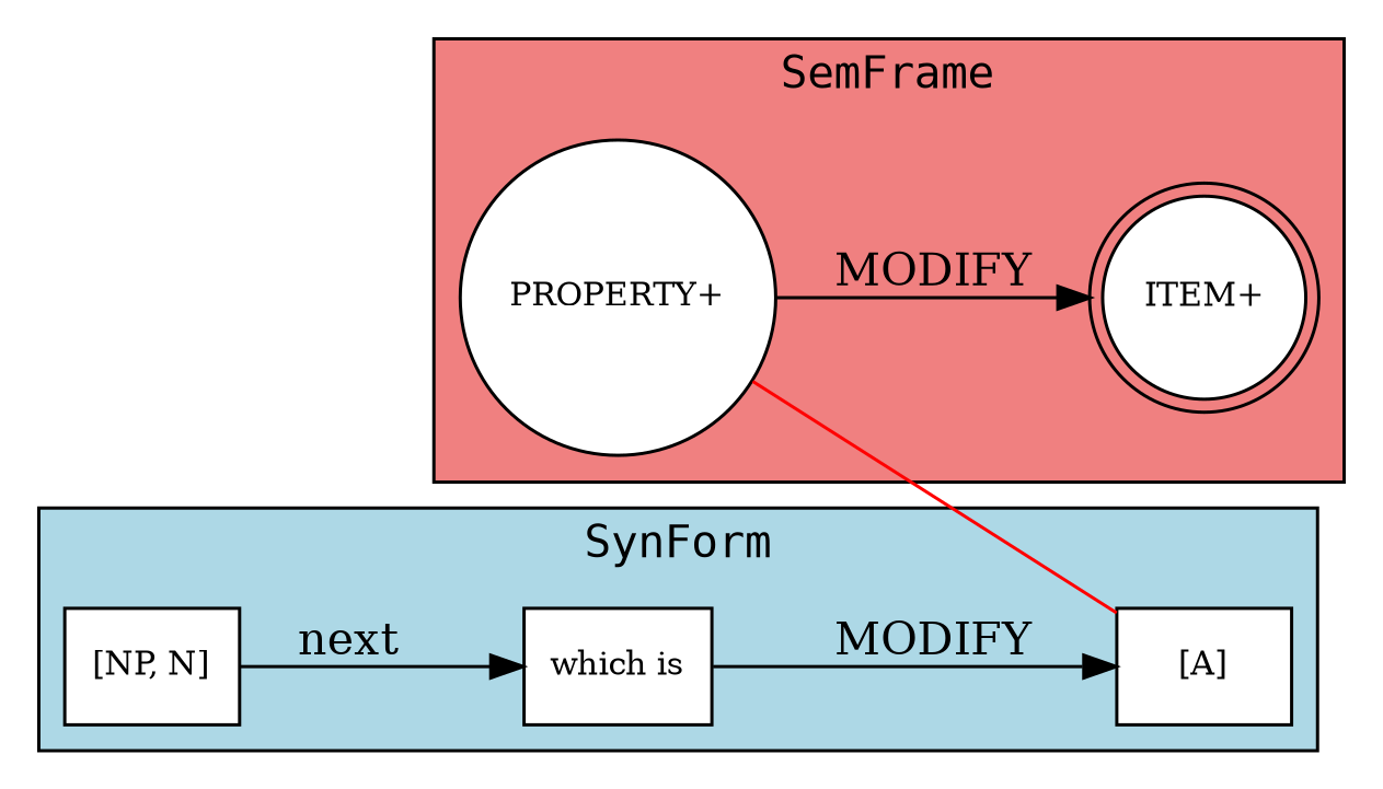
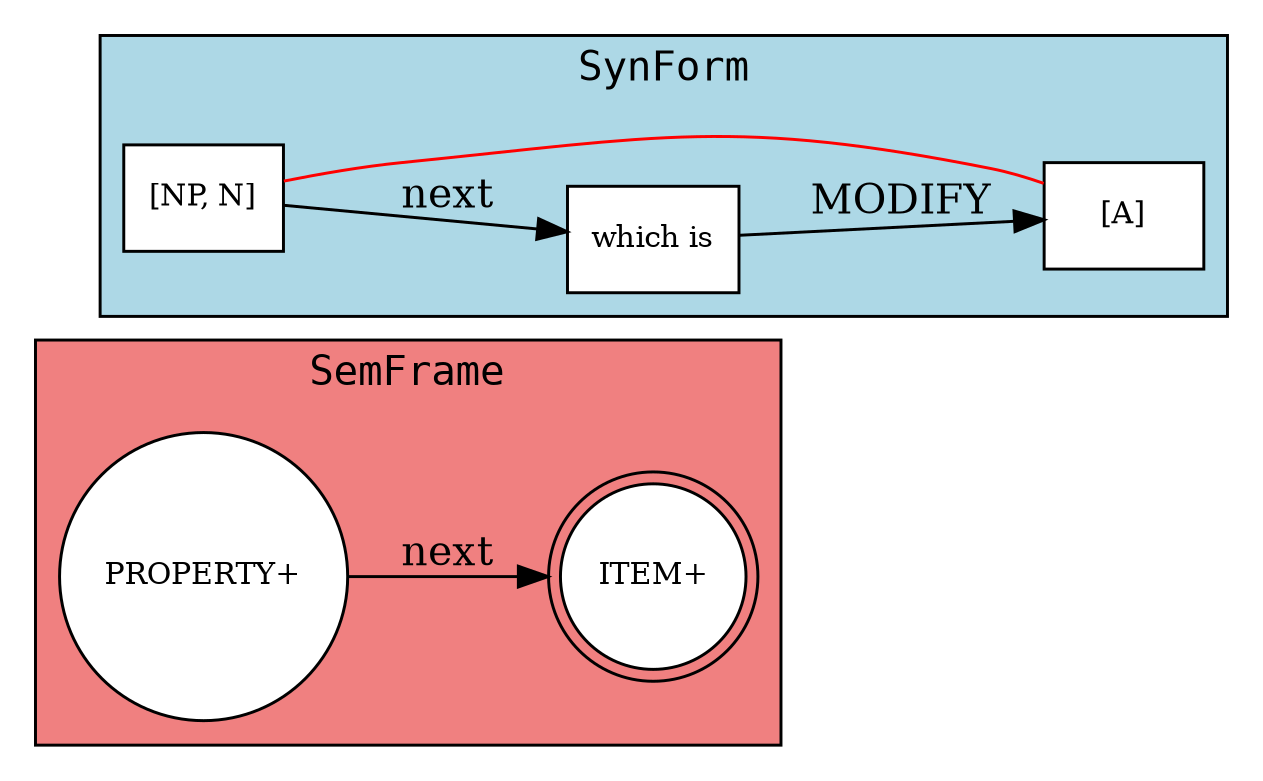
  digraph {
    fontname=consolas
    rankdir=LR
    node [fillcolor=white fontsize=10 shape=box style=filled]
    n1 [color=black label="ITEM+" shape=doublecircle]
    n2 [color=black label="PROPERTY+" shape=circle]
    n3 [label="[NP, N]"]
    n4 [label="which is"]
    n5 [label="[A]"]
    subgraph cluster_1 {
      bgcolor=lightcoral
      label=SemFrame
      n1
      n2
    }
    subgraph cluster_2 {
      bgcolor=lightblue
      label=SynForm
      n3
      n4
      n5
    }
-   n2 -> n1 [label=MODIFY]
-   n2 -> n5 [color=red dir=none penwidth=1]
+   n2 -> n1 [label=next]
+   n3 -> n5 [color=red dir=none penwidth=1]
    n3 -> n4 [label=next]
    n4 -> n5 [label=MODIFY]
  }
